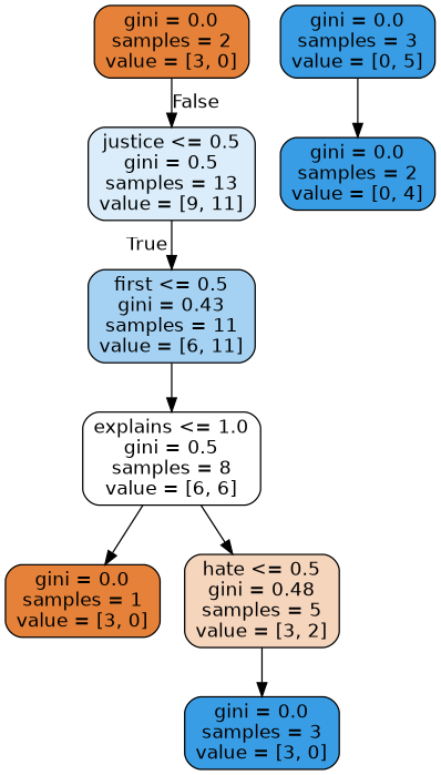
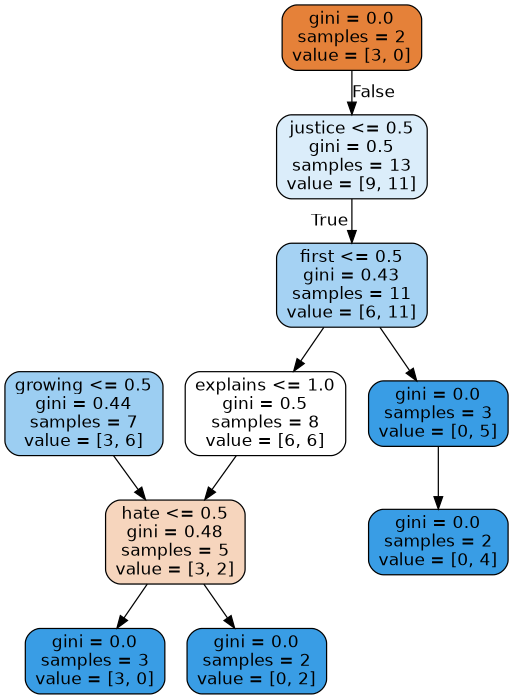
  digraph {
    node [color=black fillcolor="#399de5ff" fontname=helvetica shape=box style="filled, rounded"]
    edge [fontname=helvetica]
    n1 [fillcolor="#399de52e" label="justice <= 0.5\ngini = 0.5\nsamples = 13\nvalue = [9, 11]"]
    n2 [fillcolor="#399de574" label="first <= 0.5\ngini = 0.43\nsamples = 11\nvalue = [6, 11]"]
    n3 [label="gini = 0.0\nsamples = 3\nvalue = [0, 5]"]
    n4 [fillcolor="#e5813900" label="explains <= 1.0\ngini = 0.5\nsamples = 8\nvalue = [6, 6]"]
    n5 [fillcolor="#e58139ff" label="gini = 0.0\nsamples = 2\nvalue = [3, 0]"]
    n6 [label="gini = 0.0\nsamples = 2\nvalue = [0, 4]"]
-   n7 [fillcolor="#e58139ff" label="gini = 0.0\nsamples = 1\nvalue = [3, 0]"]
    n8 [fillcolor="#e5813955" label="hate <= 0.5\ngini = 0.48\nsamples = 5\nvalue = [3, 2]"]
+   n9 [fillcolor="#399de57f" label="growing <= 0.5\ngini = 0.44\nsamples = 7\nvalue = [3, 6]"]
    n10 [label="gini = 0.0\nsamples = 3\nvalue = [3, 0]"]
+   n11 [label="gini = 0.0\nsamples = 2\nvalue = [0, 2]"]
    n1 -> n2 [headlabel=True labelangle=45 labeldistance=2.5]
+   n2 -> n3
    n2 -> n4
    n3 -> n6
-   n4 -> n7
    n4 -> n8
    n5 -> n1 [headlabel=False labelangle=-45 labeldistance=2.5]
    n8 -> n10
+   n8 -> n11
+   n9 -> n8
  }
